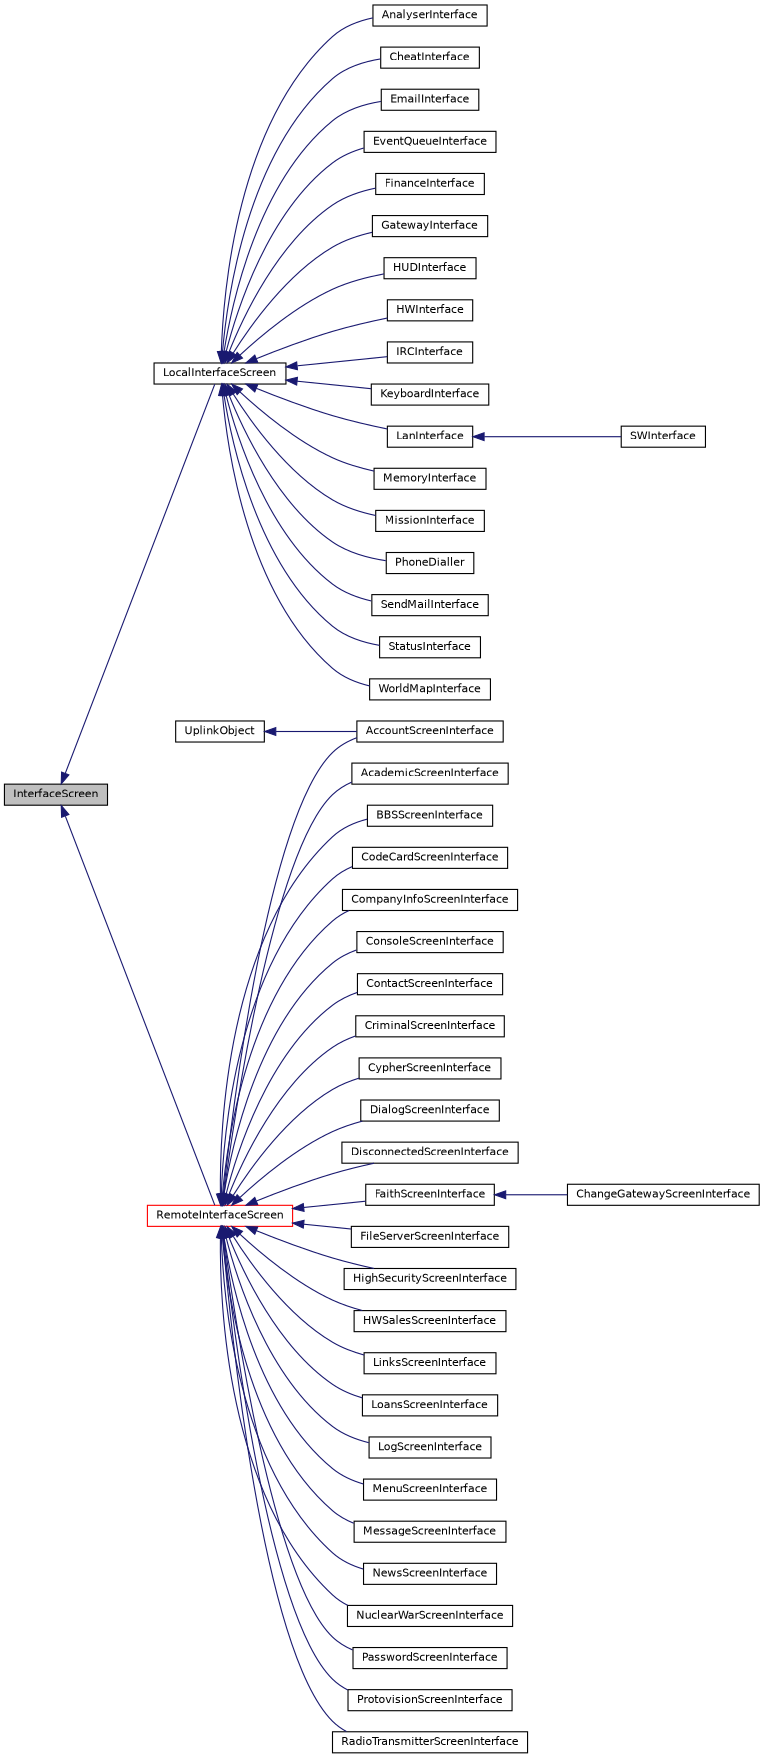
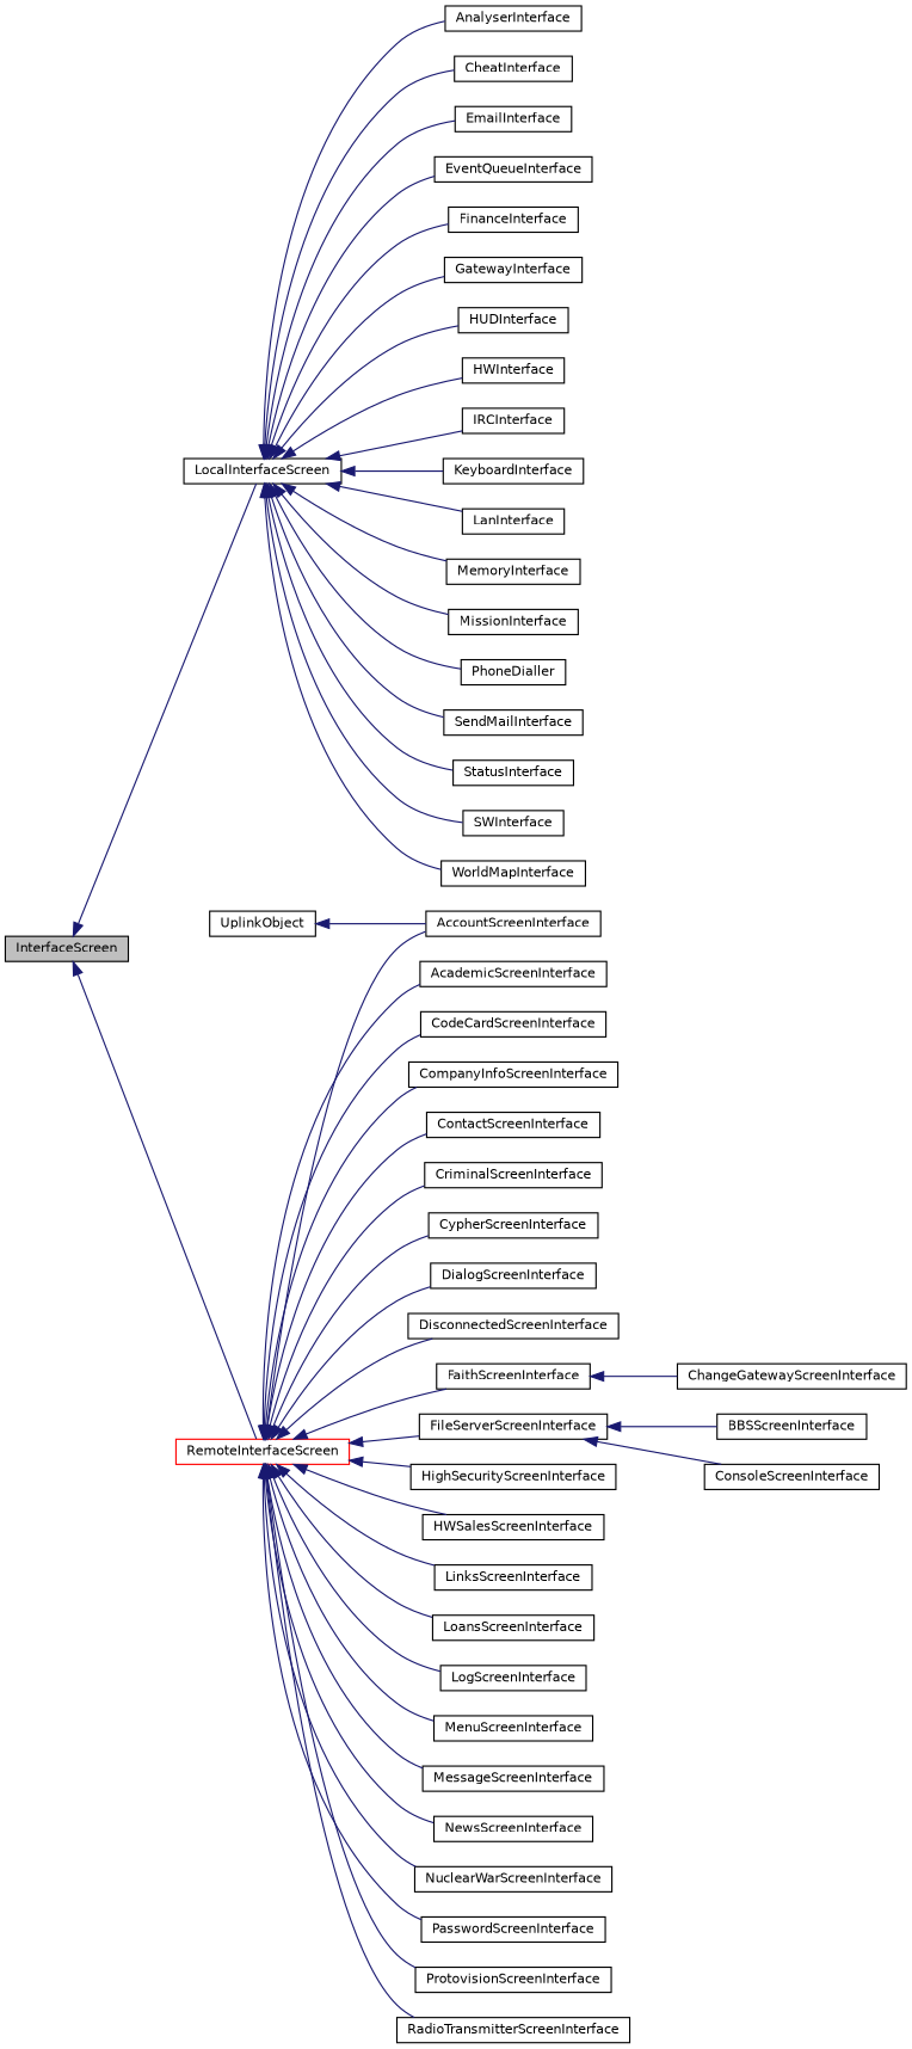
  digraph {
    rankdir=LR
    node [color=black fillcolor=white fontname=Helvetica fontsize=10 shape=record style=filled]
    edge [color=midnightblue dir=back fontname=Helvetica fontsize=10 labelfontname=Helvetica labelfontsize=10 style=solid]
    n1 [fillcolor=grey75 fontcolor=black height=0.2 label=InterfaceScreen width=0.4]
    n2 [height=0.2 label=LocalInterfaceScreen width=0.4]
    n3 [color=red height=0.2 label=RemoteInterfaceScreen width=0.4]
    n4 [height=0.2 label=AnalyserInterface width=0.4]
    n5 [height=0.2 label=CheatInterface width=0.4]
    n6 [height=0.2 label=EmailInterface width=0.4]
    n7 [height=0.2 label=EventQueueInterface width=0.4]
    n8 [height=0.2 label=FinanceInterface width=0.4]
    n9 [height=0.2 label=GatewayInterface width=0.4]
    n10 [height=0.2 label=HUDInterface width=0.4]
    n11 [height=0.2 label=HWInterface width=0.4]
    n12 [height=0.2 label=IRCInterface width=0.4]
    n13 [height=0.2 label=KeyboardInterface width=0.4]
    n14 [height=0.2 label=LanInterface width=0.4]
    n15 [height=0.2 label=MemoryInterface width=0.4]
    n16 [height=0.2 label=MissionInterface width=0.4]
    n17 [height=0.2 label=PhoneDialler width=0.4]
    n18 [height=0.2 label=SendMailInterface width=0.4]
    n19 [height=0.2 label=StatusInterface width=0.4]
    n20 [height=0.2 label=SWInterface width=0.4]
    n21 [height=0.2 label=WorldMapInterface width=0.4]
    n22 [height=0.2 label=AcademicScreenInterface width=0.4]
    n23 [height=0.2 label=AccountScreenInterface width=0.4]
    n24 [height=0.2 label=BBSScreenInterface width=0.4]
    n25 [height=0.2 label=CodeCardScreenInterface width=0.4]
    n26 [height=0.2 label=CompanyInfoScreenInterface width=0.4]
    n27 [height=0.2 label=ConsoleScreenInterface width=0.4]
    n28 [height=0.2 label=ContactScreenInterface width=0.4]
    n29 [height=0.2 label=CriminalScreenInterface width=0.4]
    n30 [height=0.2 label=CypherScreenInterface width=0.4]
    n31 [height=0.2 label=DialogScreenInterface width=0.4]
    n32 [height=0.2 label=DisconnectedScreenInterface width=0.4]
    n33 [height=0.2 label=FaithScreenInterface width=0.4]
    n34 [height=0.2 label=FileServerScreenInterface width=0.4]
    n35 [height=0.2 label=HighSecurityScreenInterface width=0.4]
    n36 [height=0.2 label=HWSalesScreenInterface width=0.4]
    n37 [height=0.2 label=LinksScreenInterface width=0.4]
    n38 [height=0.2 label=LoansScreenInterface width=0.4]
    n39 [height=0.2 label=LogScreenInterface width=0.4]
    n40 [height=0.2 label=MenuScreenInterface width=0.4]
    n41 [height=0.2 label=MessageScreenInterface width=0.4]
    n42 [height=0.2 label=NewsScreenInterface width=0.4]
    n43 [height=0.2 label=NuclearWarScreenInterface width=0.4]
    n44 [height=0.2 label=PasswordScreenInterface width=0.4]
    n45 [height=0.2 label=ProtovisionScreenInterface width=0.4]
    n46 [height=0.2 label=RadioTransmitterScreenInterface width=0.4]
    n47 [height=0.2 label=UplinkObject width=0.4]
    n48 [height=0.2 label=ChangeGatewayScreenInterface width=0.4]
    n1 -> n2
    n1 -> n3
    n2 -> n4
    n2 -> n5
    n2 -> n6
    n2 -> n7
    n2 -> n8
    n2 -> n9
    n2 -> n10
    n2 -> n11
    n2 -> n12
    n2 -> n13
    n2 -> n14
    n2 -> n15
    n2 -> n16
    n2 -> n17
    n2 -> n18
    n2 -> n19
-   n14 -> n20
+   n2 -> n20
    n2 -> n21
    n3 -> n22
    n3 -> n23
-   n3 -> n24
+   n34 -> n24
    n3 -> n25
    n3 -> n26
-   n3 -> n27
+   n34 -> n27
    n3 -> n28
    n3 -> n29
    n3 -> n30
    n3 -> n31
    n3 -> n32
    n3 -> n33
    n3 -> n34
    n3 -> n35
    n3 -> n36
    n3 -> n37
    n3 -> n38
    n3 -> n39
    n3 -> n40
    n3 -> n41
    n3 -> n42
    n3 -> n43
    n3 -> n44
    n3 -> n45
    n3 -> n46
    n33 -> n48
    n47 -> n23
  }
